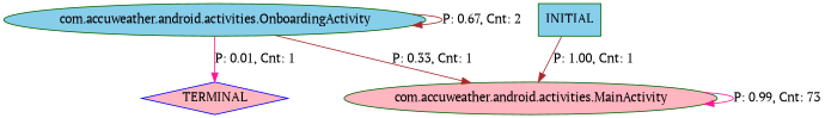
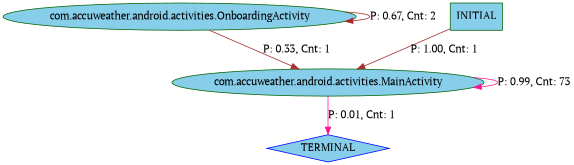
  digraph {
    fontname="PT Serif"
    node [color=darkgreen fillcolor=lightpink fontname="PT Serif" style=filled]
    edge [color=brown fontname="PT Serif"]
-   n1 [label="com.accuweather.android.activities.MainActivity"]
-   n2 [color=blue label=TERMINAL shape=diamond]
+   n1 [fillcolor=skyblue label="com.accuweather.android.activities.MainActivity"]
+   n2 [color=blue fillcolor=skyblue label=TERMINAL shape=diamond]
    n3 [fillcolor=skyblue label="com.accuweather.android.activities.OnboardingActivity"]
    n4 [fillcolor=skyblue label=INITIAL shape=box]
    n1 -> n1 [color=deeppink label="P: 0.99, Cnt: 73"]
-   n3 -> n2 [color=deeppink label="P: 0.01, Cnt: 1"]
+   n1 -> n2 [color=deeppink label="P: 0.01, Cnt: 1"]
    n3 -> n1 [label="P: 0.33, Cnt: 1"]
    n3 -> n3 [label="P: 0.67, Cnt: 2"]
    n4 -> n1 [label="P: 1.00, Cnt: 1"]
  }
